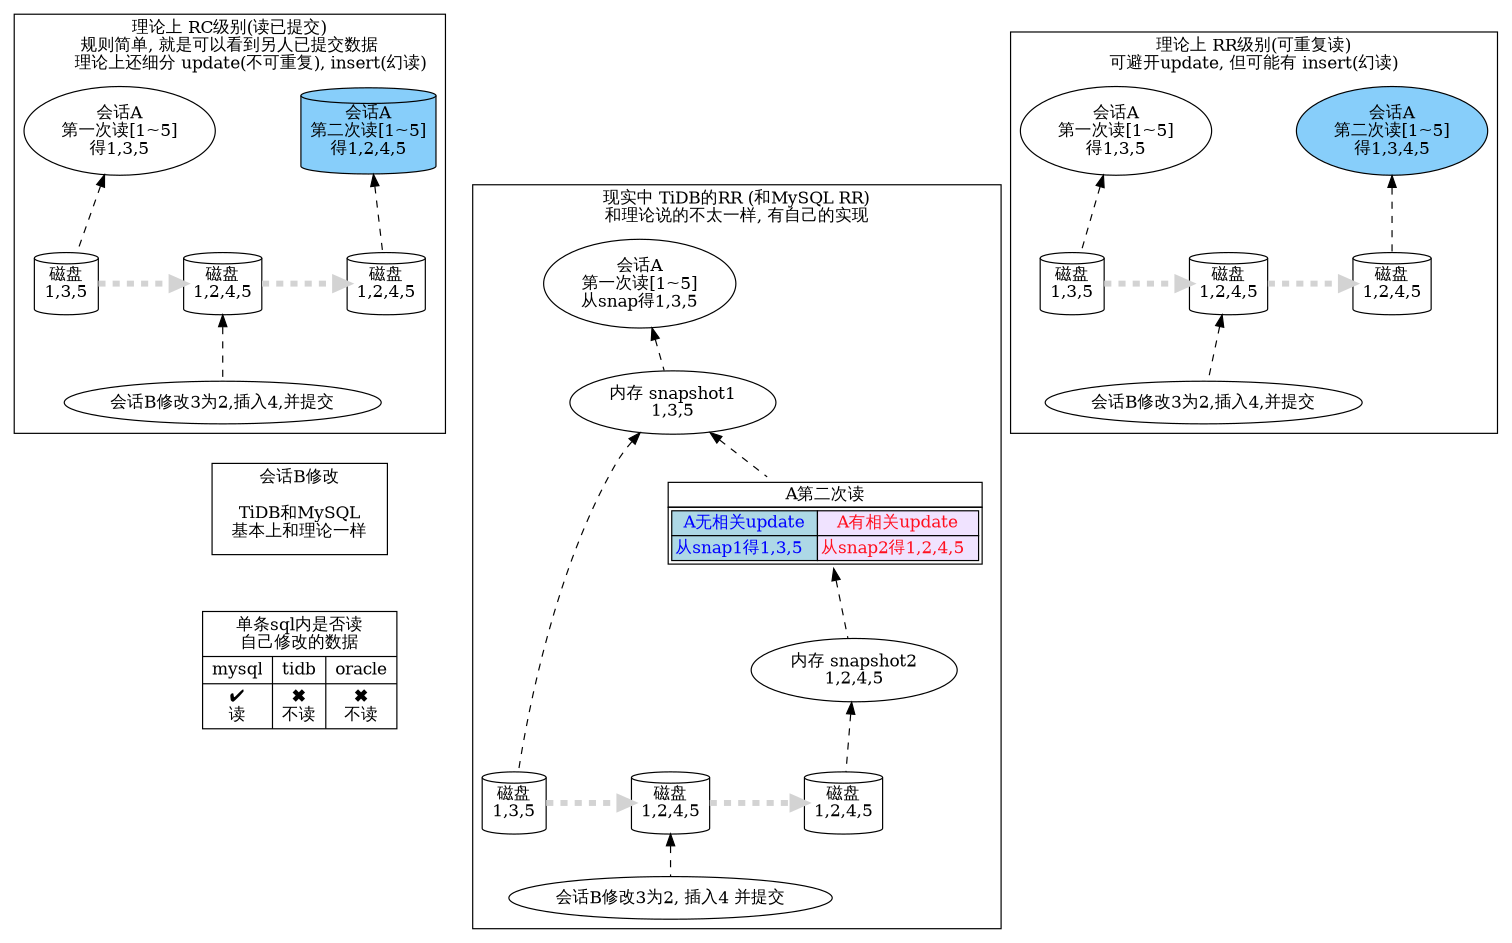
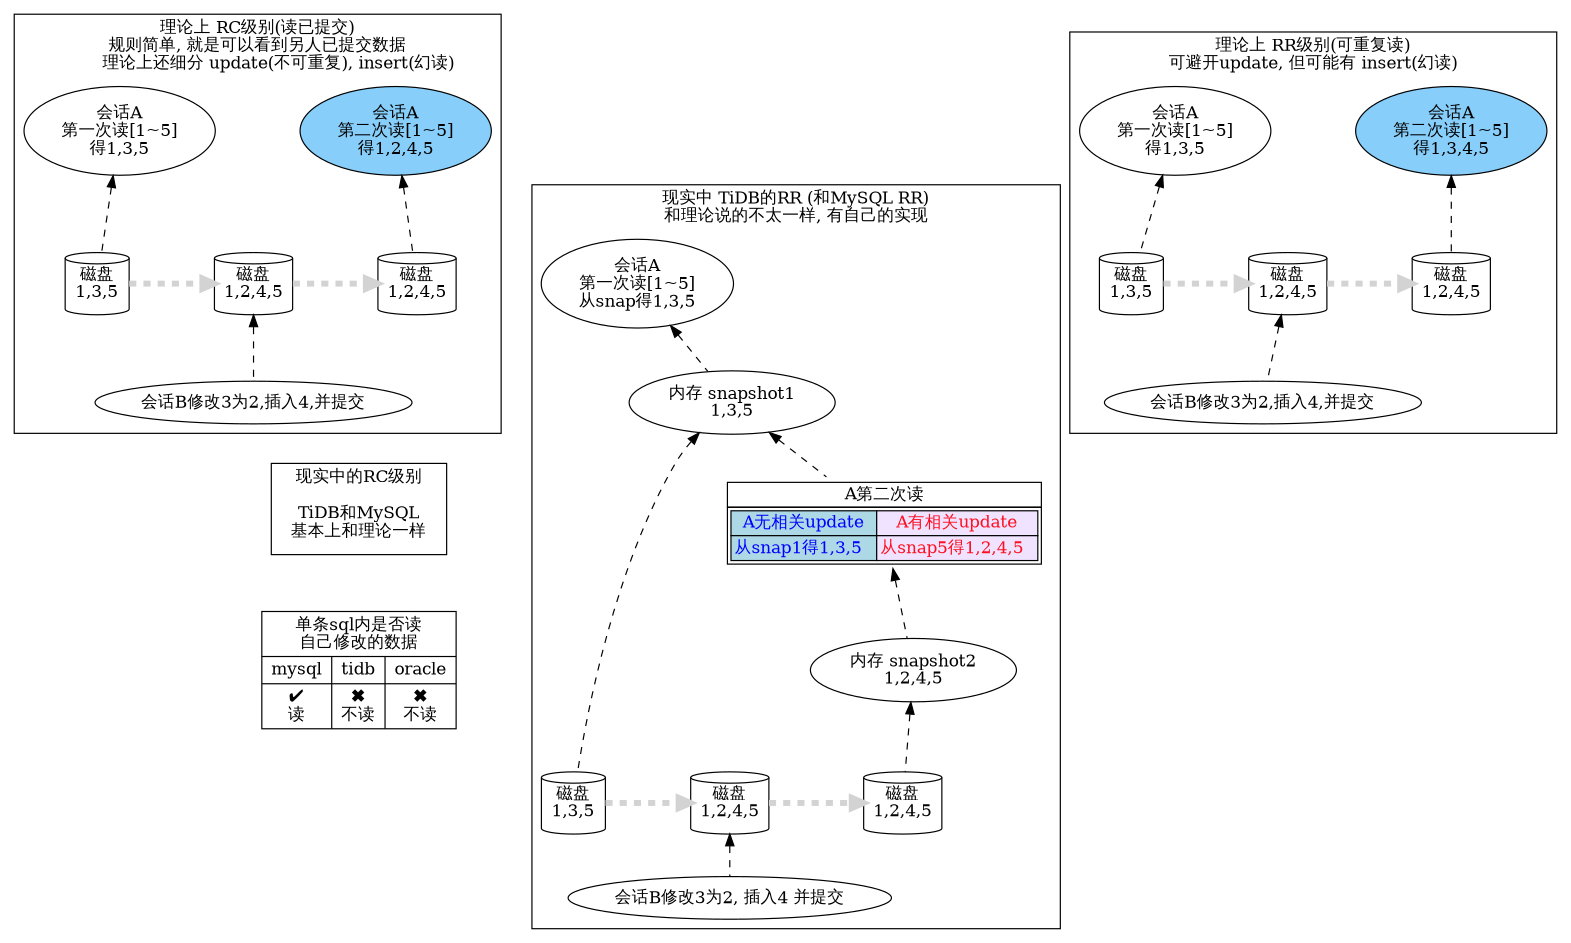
  digraph {
    nodesep=1.0
    edge [style=dashed dir=back]
    n1 [label="磁盘\n1,3,5" shape=cylinder]
    n2 [label="磁盘\n1,2,4,5" shape=cylinder]
    n3 [label="磁盘\n1,2,4,5" shape=cylinder]
    n4 [label="会话B修改3为2,插入4,并提交"]
    n5 [label="会话A\n第一次读[1~5]\n得1,3,5"]
-   n6 [fillcolor=lightskyblue label="会话A\n第二次读[1~5]\n得1,2,4,5" style=filled shape=cylinder]
+   n6 [fillcolor=lightskyblue label="会话A\n第二次读[1~5]\n得1,2,4,5" style=filled]
    n7 [label="磁盘\n1,3,5" shape=cylinder]
    n8 [label="磁盘\n1,2,4,5" shape=cylinder]
    n9 [label="磁盘\n1,2,4,5" shape=cylinder]
    n10 [label="会话B修改3为2,插入4,并提交"]
    n11 [label="会话A\n第一次读[1~5]\n得1,3,5"]
    n12 [fillcolor=lightskyblue label="会话A\n第二次读[1~5]\n得1,3,4,5" style=filled]
    n13 [label="磁盘\n1,3,5" shape=cylinder]
    n14 [label="磁盘\n1,2,4,5" shape=cylinder]
    n15 [label="磁盘\n1,2,4,5" shape=cylinder]
    n16 [label="内存 snapshot1\n1,3,5"]
    n17 [label="内存 snapshot2\n1,2,4,5"]
    n18 [label="会话B修改3为2, 插入4 并提交"]
    n19 [label="会话A\n第一次读[1~5]\n从snap得1,3,5"]
-   n20 [label=<             <table border="0" cellborder="1" cellspacing="0">             <tr><td>A第二次读</td></tr>             <tr><td>                 <table border="0" cellborder="1" cellspacing="0">                     <tr><td bgcolor="lightblue"><font color="#0000ff">A无相关update</font></td><td bgcolor="#f0e3ff"><font color="#ff1020">A有相关update</font></td></tr>                     <tr><td bgcolor="lightblue"><font color="#0000ff">从snap1得1,3,5  </font></td><td bgcolor="#f0e3ff"><font color="#ff1020">从snap2得1,2,4,5  </font></td></tr>                 </table>             </td></tr>             </table>> shape=plaintext]
+   n20 [label=<             <table border="0" cellborder="1" cellspacing="0">             <tr><td>A第二次读</td></tr>             <tr><td>                 <table border="0" cellborder="1" cellspacing="0">                     <tr><td bgcolor="lightblue"><font color="#0000ff">A无相关update</font></td><td bgcolor="#f0e3ff"><font color="#ff1020">A有相关update</font></td></tr>                     <tr><td bgcolor="lightblue"><font color="#0000ff">从snap1得1,3,5  </font></td><td bgcolor="#f0e3ff"><font color="#ff1020">从snap5得1,2,4,5  </font></td></tr>                 </table>             </td></tr>             </table>> shape=plaintext]
    n21 [label="TiDB和MySQL\n基本上和理论一样" shape=plaintext]
    n22 [label="{单条sql内是否读\n自己修改的数据|{{mysql|✔︎\n读}|{tidb|✖︎\n不读}|{oracle|✖︎\n不读}}}" shape=record]
    subgraph cluster_1 {
      label="理论上 RC级别(读已提交)\n规则简单, 就是可以看到另人已提交数据\n        理论上还细分 update(不可重复), insert(幻读)"
      n4
      n5
      n6
      subgraph sub_2 {
        label="理论上 RC级别(读已提交)\n规则简单, 就是可以看到另人已提交数据\n        理论上还细分 update(不可重复), insert(幻读)"
        rank=same
        n1
        n2
        n3
      }
    }
    subgraph cluster_3 {
      label="理论上 RR级别(可重复读)\n可避开update, 但可能有 insert(幻读)"
      n10
      n11
      n12
      subgraph sub_4 {
        label="理论上 RR级别(可重复读)\n可避开update, 但可能有 insert(幻读)"
        rank=same
        n7
        n8
        n9
      }
    }
    subgraph cluster_5 {
      label="现实中 TiDB的RR (和MySQL RR)\n和理论说的不太一样, 有自己的实现"
      n16
      n17
      n18
      n19
      n20
      subgraph sub_6 {
        label="现实中 TiDB的RR (和MySQL RR)\n和理论说的不太一样, 有自己的实现"
        rank=same
        n13
        n14
        n15
      }
    }
    subgraph cluster_7 {
-     label="会话B修改"
+     label="现实中的RC级别"
      n21
    }
    n1 -> n2 [color=lightgrey penwidth=5 dir=""]
    n2 -> n3 [color=lightgrey penwidth=5 dir=""]
    n2 -> n4
    n5 -> n1
    n6 -> n3
    n7 -> n8 [color=lightgrey penwidth=5 dir=""]
    n8 -> n9 [color=lightgrey penwidth=5 dir=""]
    n8 -> n10
    n10 -> n20 [style=invis dir=""]
    n11 -> n7
    n12 -> n9
    n13 -> n14 [color=lightgrey penwidth=5 dir=""]
    n14 -> n15 [color=lightgrey penwidth=5 dir=""]
    n14 -> n18
    n16 -> n13
    n16 -> n20
    n17 -> n15
    n19 -> n13 [style=invis dir=""]
    n19 -> n16
    n20 -> n14 [style=invis dir=""]
    n20 -> n17
    n21 -> n22 [style=invis dir=""]
    n22 -> n13 [style=invis dir=""]
  }
